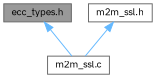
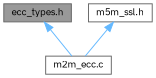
  digraph {
    fontname="IBM Plex Sans"
    node [color=grey40 fillcolor=white fontname="IBM Plex Sans" fontsize=10 shape=box style=filled]
    edge [color=steelblue1 dir=back fontname="IBM Plex Sans" fontsize=10 labelfontname=FreeSans labelfontsize=10 style=solid]
    n1 [color=gray40 fillcolor=grey60 fontcolor=black height=0.2 label="ecc_types.h" width=0.4]
-   n2 [height=0.2 label="m2m_ssl.c" width=0.4]
-   n3 [height=0.2 label="m2m_ssl.h" width=0.4]
+   n2 [height=0.2 label="m2m_ecc.c" width=0.4]
+   n3 [height=0.2 label="m5m_ssl.h" width=0.4]
    n1 -> n2
    n3 -> n2
  }
